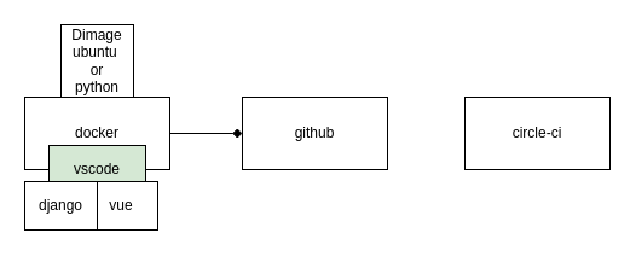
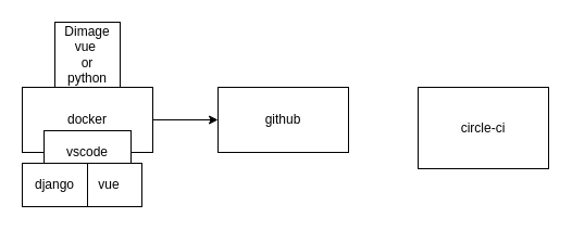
  <mxCell id="0" />
  <mxCell id="1" parent="0" />
- <mxCell id="2" style="edgeStyle=orthogonalEdgeStyle;rounded=0;orthogonalLoop=1;jettySize=auto;html=1;entryX=0;entryY=0.5;entryDx=0;entryDy=0;endArrow=diamond;" edge="1" parent="1" source="3" target="4"><mxGeometry relative="1" as="geometry" /></mxCell>
+ <mxCell id="2" style="edgeStyle=orthogonalEdgeStyle;rounded=0;orthogonalLoop=1;jettySize=auto;html=1;entryX=0;entryY=0.5;entryDx=0;entryDy=0;" edge="1" parent="1" source="3" target="4"><mxGeometry relative="1" as="geometry" /></mxCell>
  <mxCell id="3" value="docker" style="rounded=0;whiteSpace=wrap;html=1;" vertex="1" parent="1"><mxGeometry x="20" y="80" width="120" height="60" as="geometry" /></mxCell>
  <mxCell id="4" value="github" style="rounded=0;whiteSpace=wrap;html=1;" vertex="1" parent="1"><mxGeometry x="200" y="80" width="120" height="60" as="geometry" /></mxCell>
- <mxCell id="5" value="circle-ci" style="rounded=0;whiteSpace=wrap;html=1;" vertex="1" parent="1"><mxGeometry x="384" y="80" width="120" height="60" as="geometry" /></mxCell>
- <mxCell id="6" value="vscode" style="rounded=0;whiteSpace=wrap;html=1;fillColor=#d5e8d4;" vertex="1" parent="1"><mxGeometry x="40" y="120" width="80" height="40" as="geometry" /></mxCell>
+ <mxCell id="5" value="circle-ci" style="rounded=0;whiteSpace=wrap;html=1;" vertex="1" parent="1"><mxGeometry x="384" y="80" width="120" height="75" as="geometry" /></mxCell>
+ <mxCell id="6" value="vscode" style="rounded=0;whiteSpace=wrap;html=1;" vertex="1" parent="1"><mxGeometry x="40" y="120" width="80" height="40" as="geometry" /></mxCell>
  <mxCell id="7" value="vue" style="rounded=0;whiteSpace=wrap;html=1;" vertex="1" parent="1"><mxGeometry x="70" y="150" width="60" height="40" as="geometry" /></mxCell>
  <mxCell id="8" value="django" style="rounded=0;whiteSpace=wrap;html=1;" vertex="1" parent="1"><mxGeometry x="20" y="150" width="60" height="40" as="geometry" /></mxCell>
- <mxCell id="9" value="Dimage&lt;br&gt;ubuntu&amp;nbsp;&lt;br&gt;or&lt;br&gt;python" style="rounded=0;whiteSpace=wrap;html=1;" vertex="1" parent="1"><mxGeometry x="50" width="60" height="60" as="geometry" y="20" /></mxCell>
+ <mxCell id="9" value="Dimage&lt;br&gt;vue&amp;nbsp;&lt;br&gt;or&lt;br&gt;python" style="rounded=0;whiteSpace=wrap;html=1;" vertex="1" parent="1"><mxGeometry x="50" width="60" height="60" as="geometry" y="20" /></mxCell>
